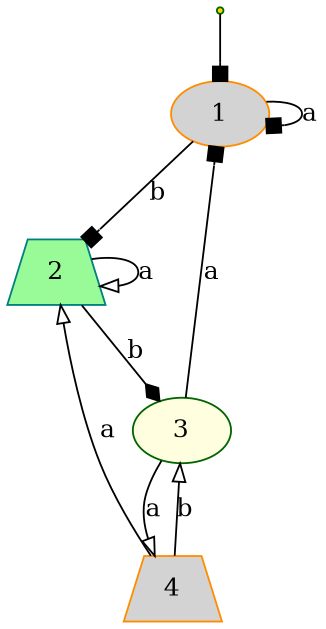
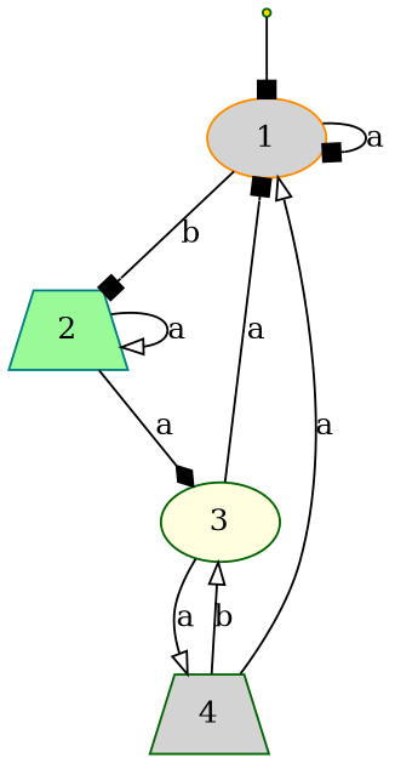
  digraph {
    node [color=darkgreen fillcolor=lightgrey fontcolor=black shape=ellipse style=filled]
    edge [arrowhead=box]
    start [fillcolor=gold fontcolor=white shape=point]
    1 [color=darkorange]
    2 [color=teal fillcolor=palegreen shape=trapezium]
    3 [fillcolor=lightyellow]
-   4 [color=darkorange shape=trapezium]
+   4 [shape=trapezium]
    start -> 1
    1 -> 1 [label=a]
    1 -> 2 [label=b]
    2 -> 2 [arrowhead=onormal label=a]
-   2 -> 3 [arrowhead=diamond label=b]
+   2 -> 3 [arrowhead=diamond label=a]
    3 -> 1 [label=a]
    3 -> 4 [arrowhead=onormal label=a]
-   4 -> 2 [arrowhead=onormal label=a]
+   4 -> 1 [arrowhead=onormal label=a]
    4 -> 3 [arrowhead=onormal label=b]
  }
